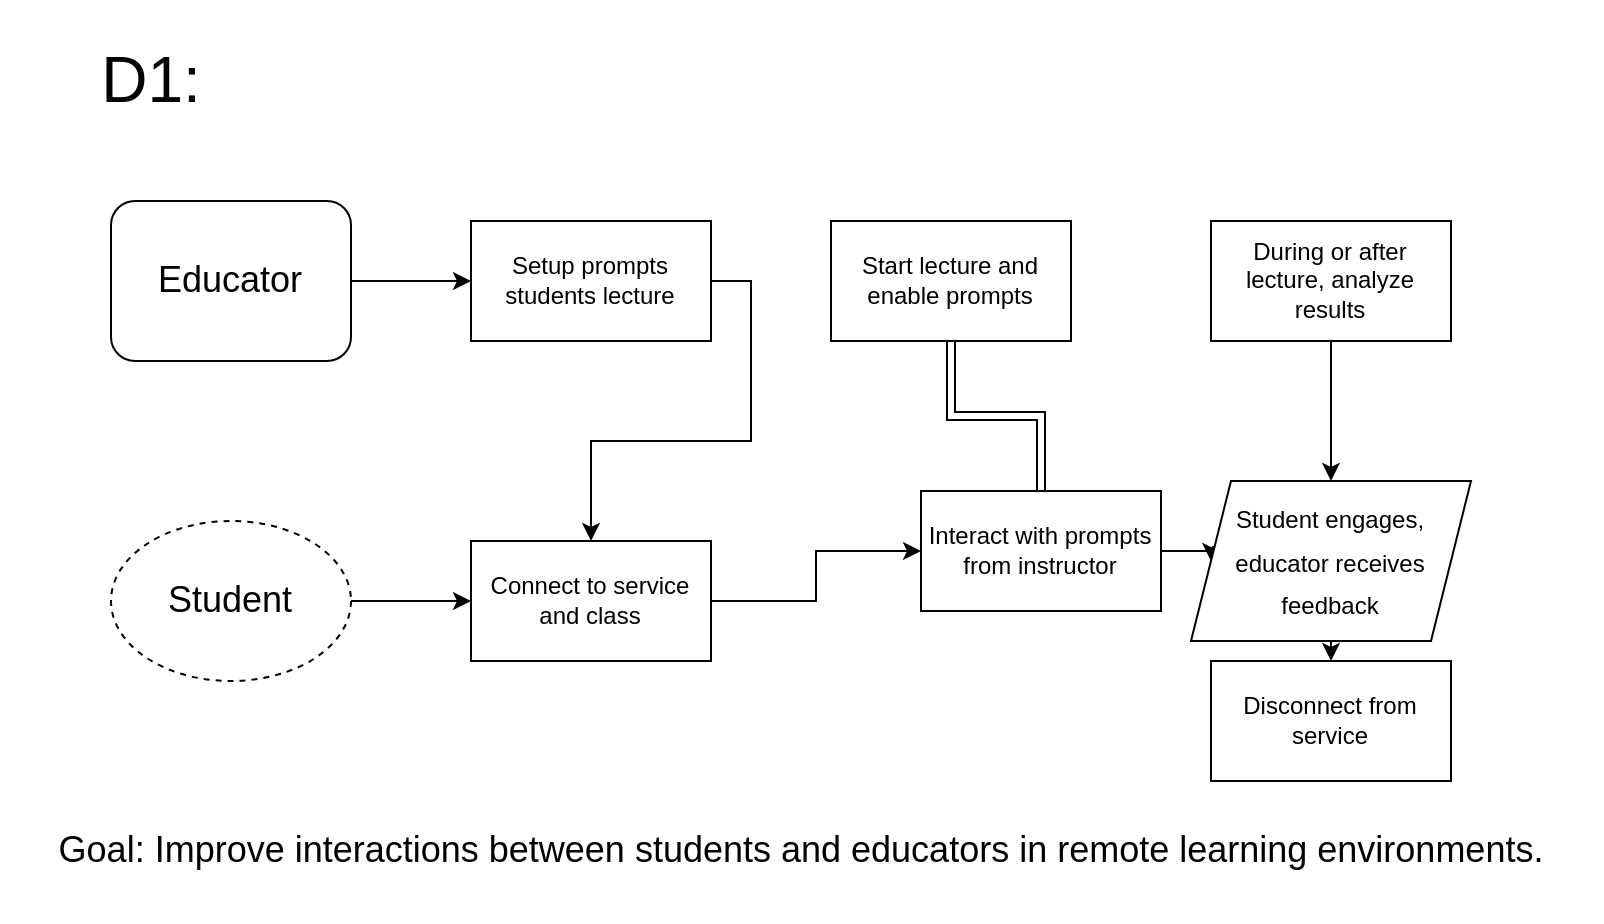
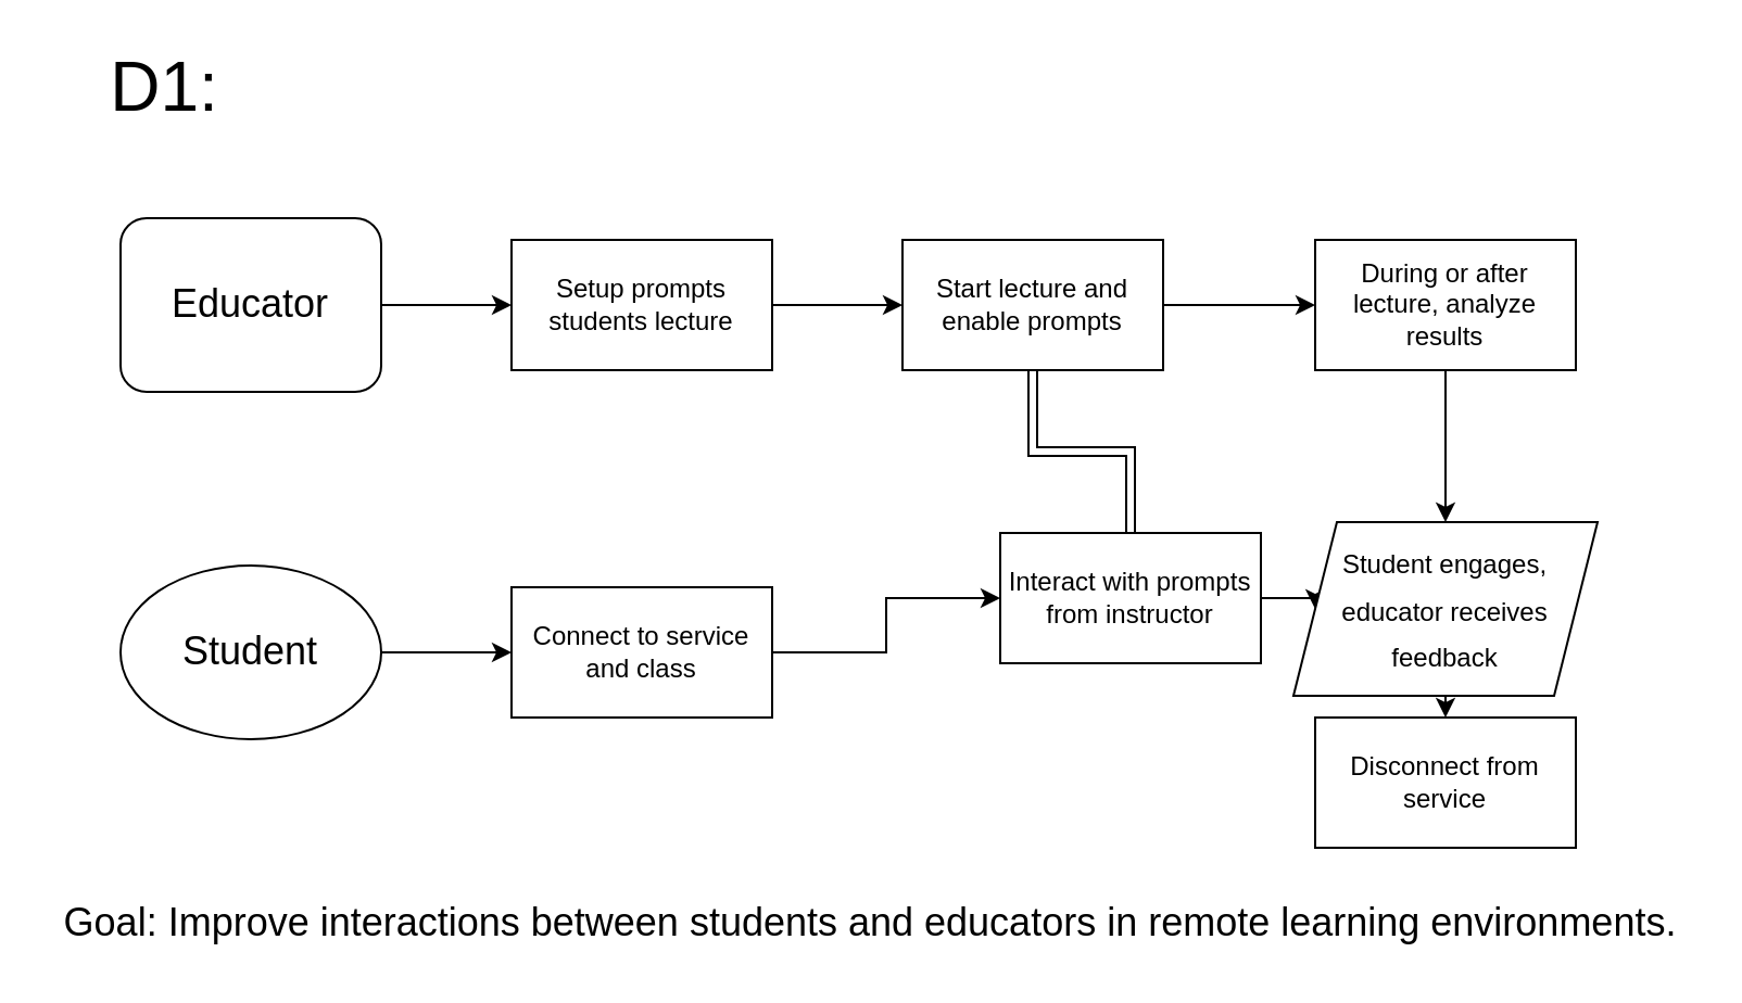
  <mxCell id="0" />
  <mxCell id="1" parent="0" />
  <mxCell id="2" style="edgeStyle=orthogonalEdgeStyle;rounded=0;orthogonalLoop=1;jettySize=auto;html=1;exitX=1;exitY=0.5;exitDx=0;exitDy=0;entryX=0;entryY=0.5;entryDx=0;entryDy=0;fontSize=12;" edge="1" parent="1" source="3" target="7"><mxGeometry relative="1" as="geometry" /></mxCell>
  <mxCell id="3" value="Educator" style="whiteSpace=wrap;html=1;fontSize=18;rounded=1;" vertex="1" parent="1"><mxGeometry x="55" y="100" width="120" height="80" as="geometry" /></mxCell>
  <mxCell id="4" style="edgeStyle=orthogonalEdgeStyle;rounded=0;orthogonalLoop=1;jettySize=auto;html=1;exitX=1;exitY=0.5;exitDx=0;exitDy=0;entryX=0;entryY=0.5;entryDx=0;entryDy=0;fontSize=12;" edge="1" parent="1" source="5" target="12"><mxGeometry relative="1" as="geometry" /></mxCell>
- <mxCell id="5" value="Student" style="ellipse;whiteSpace=wrap;html=1;fontSize=18;dashed=1;" vertex="1" parent="1"><mxGeometry x="55" y="260" width="120" height="80" as="geometry" /></mxCell>
- <mxCell id="6" style="edgeStyle=orthogonalEdgeStyle;rounded=0;orthogonalLoop=1;jettySize=auto;html=1;exitX=1;exitY=0.5;exitDx=0;exitDy=0;fontSize=12;" edge="1" parent="1" source="7" target="12"><mxGeometry relative="1" as="geometry" /></mxCell>
+ <mxCell id="5" value="Student" style="ellipse;whiteSpace=wrap;html=1;fontSize=18;" vertex="1" parent="1"><mxGeometry x="55" y="260" width="120" height="80" as="geometry" /></mxCell>
+ <mxCell id="6" style="edgeStyle=orthogonalEdgeStyle;rounded=0;orthogonalLoop=1;jettySize=auto;html=1;exitX=1;exitY=0.5;exitDx=0;exitDy=0;entryX=0;entryY=0.5;entryDx=0;entryDy=0;fontSize=12;" edge="1" parent="1" source="7" target="10"><mxGeometry relative="1" as="geometry" /></mxCell>
  <mxCell id="7" value="Setup prompts students lecture" style="rounded=0;whiteSpace=wrap;html=1;fontSize=12;" vertex="1" parent="1"><mxGeometry x="235" y="110" width="120" height="60" as="geometry" /></mxCell>
  <mxCell id="8" style="edgeStyle=orthogonalEdgeStyle;rounded=0;orthogonalLoop=1;jettySize=auto;html=1;exitX=0.5;exitY=1;exitDx=0;exitDy=0;entryX=0.5;entryY=0;entryDx=0;entryDy=0;fontSize=12;shape=link;" edge="1" parent="1" source="10" target="14"><mxGeometry relative="1" as="geometry" /></mxCell>
+ <mxCell id="9" style="edgeStyle=orthogonalEdgeStyle;rounded=0;orthogonalLoop=1;jettySize=auto;html=1;exitX=1;exitY=0.5;exitDx=0;exitDy=0;entryX=0;entryY=0.5;entryDx=0;entryDy=0;fontSize=12;" edge="1" parent="1" source="10" target="16"><mxGeometry relative="1" as="geometry" /></mxCell>
  <mxCell id="10" value="Start lecture and enable prompts" style="rounded=0;whiteSpace=wrap;html=1;fontSize=12;" vertex="1" parent="1"><mxGeometry x="415" y="110" width="120" height="60" as="geometry" /></mxCell>
  <mxCell id="11" style="edgeStyle=orthogonalEdgeStyle;rounded=0;orthogonalLoop=1;jettySize=auto;html=1;exitX=1;exitY=0.5;exitDx=0;exitDy=0;entryX=0;entryY=0.5;entryDx=0;entryDy=0;fontSize=12;" edge="1" parent="1" source="12" target="14"><mxGeometry relative="1" as="geometry" /></mxCell>
  <mxCell id="12" value="Connect to service and class" style="rounded=0;whiteSpace=wrap;html=1;fontSize=12;" vertex="1" parent="1"><mxGeometry x="235" y="270" width="120" height="60" as="geometry" /></mxCell>
  <mxCell id="13" style="edgeStyle=orthogonalEdgeStyle;rounded=0;orthogonalLoop=1;jettySize=auto;html=1;exitX=1;exitY=0.5;exitDx=0;exitDy=0;entryX=0;entryY=0.5;entryDx=0;entryDy=0;fontSize=12;" edge="1" parent="1" source="14" target="18"><mxGeometry relative="1" as="geometry" /></mxCell>
  <mxCell id="14" value="Interact with prompts from instructor" style="rounded=0;whiteSpace=wrap;html=1;fontSize=12;" vertex="1" parent="1"><mxGeometry x="460" y="245" width="120" height="60" as="geometry" /></mxCell>
  <mxCell id="15" style="edgeStyle=orthogonalEdgeStyle;rounded=0;orthogonalLoop=1;jettySize=auto;html=1;exitX=0.5;exitY=1;exitDx=0;exitDy=0;fontSize=12;" edge="1" parent="1" source="16" target="18"><mxGeometry relative="1" as="geometry" /></mxCell>
  <mxCell id="16" value="During or after lecture, analyze results" style="rounded=0;whiteSpace=wrap;html=1;fontSize=12;" vertex="1" parent="1"><mxGeometry x="605" y="110" width="120" height="60" as="geometry" /></mxCell>
  <mxCell id="17" style="edgeStyle=orthogonalEdgeStyle;rounded=0;orthogonalLoop=1;jettySize=auto;html=1;exitX=0.5;exitY=1;exitDx=0;exitDy=0;entryX=0.5;entryY=0;entryDx=0;entryDy=0;fontSize=12;" edge="1" parent="1" source="18" target="19"><mxGeometry relative="1" as="geometry" /></mxCell>
  <mxCell id="18" value="&lt;font style=&quot;font-size: 12px&quot;&gt;Student engages, educator receives feedback&lt;/font&gt;" style="shape=parallelogram;perimeter=parallelogramPerimeter;whiteSpace=wrap;html=1;fixedSize=1;fontSize=18;" vertex="1" parent="1"><mxGeometry x="595" y="240" width="140" height="80" as="geometry" /></mxCell>
  <mxCell id="19" value="Disconnect from service" style="rounded=0;whiteSpace=wrap;html=1;fontSize=12;" vertex="1" parent="1"><mxGeometry x="605" y="330" width="120" height="60" as="geometry" /></mxCell>
  <mxCell id="20" value="D1:" style="text;html=1;align=center;verticalAlign=middle;resizable=0;points=[];autosize=1;fontSize=32;" vertex="1" parent="1"><mxGeometry x="40" y="20" width="70" height="40" as="geometry" /></mxCell>
  <mxCell id="21" value="Goal: Improve interactions between students and educators in remote learning environments." style="text;html=1;align=center;verticalAlign=middle;resizable=0;points=[];autosize=1;fontSize=18;" vertex="1" parent="1"><mxGeometry x="20" y="410" width="760" height="30" as="geometry" /></mxCell>
